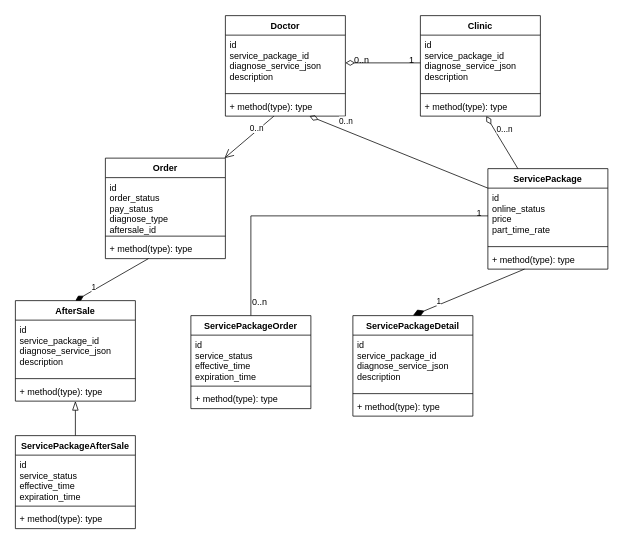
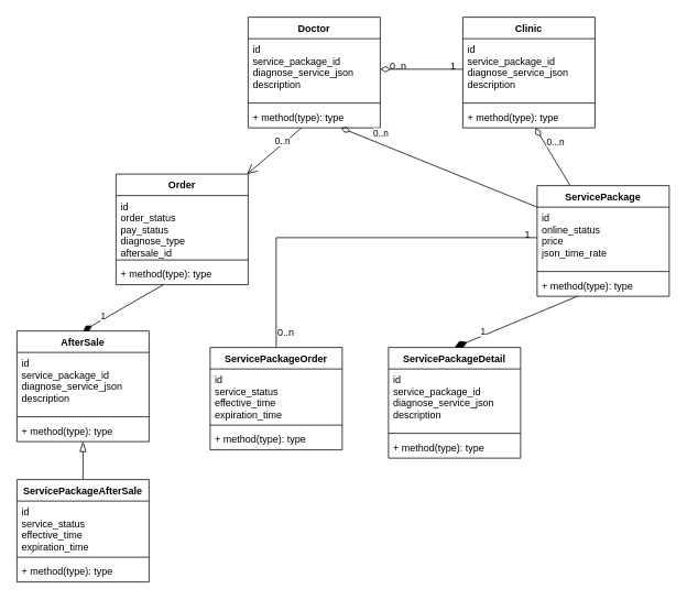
  <mxCell id="0" />
  <mxCell id="1" parent="0" />
  <mxCell id="2" value="" style="endArrow=none;shadow=0;strokeWidth=1;rounded=0;endFill=1;edgeStyle=orthogonalEdgeStyle;elbow=vertical;entryX=0;entryY=0.5;entryDx=0;entryDy=0;" edge="1" parent="1" source="33" target="7"><mxGeometry x="0.5" y="41" relative="1" as="geometry"><mxPoint x="370" y="470" as="sourcePoint" /><mxPoint x="590" y="170" as="targetPoint" /><mxPoint x="-40" y="32" as="offset" /></mxGeometry></mxCell>
  <mxCell id="3" value="0..n" style="resizable=0;align=left;verticalAlign=bottom;labelBackgroundColor=none;fontSize=12;" connectable="0" vertex="1" parent="2"><mxGeometry x="-1" relative="1" as="geometry"><mxPoint y="-10" as="offset" /></mxGeometry></mxCell>
  <mxCell id="4" value="1" style="resizable=0;align=right;verticalAlign=bottom;labelBackgroundColor=none;fontSize=12;" connectable="0" vertex="1" parent="2"><mxGeometry x="1" relative="1" as="geometry"><mxPoint x="-7" y="4" as="offset" /></mxGeometry></mxCell>
  <mxCell id="5" value="&amp;nbsp;" style="text;html=1;resizable=0;points=[];;align=center;verticalAlign=middle;labelBackgroundColor=none;rounded=0;shadow=0;strokeWidth=1;fontSize=12;" vertex="1" connectable="0" parent="2"><mxGeometry x="0.5" y="49" relative="1" as="geometry"><mxPoint x="-38" y="40" as="offset" /></mxGeometry></mxCell>
  <mxCell id="6" value="ServicePackage" style="swimlane;fontStyle=1;align=center;verticalAlign=top;childLayout=stackLayout;horizontal=1;startSize=26;horizontalStack=0;resizeParent=1;resizeParentMax=0;resizeLast=0;collapsible=1;marginBottom=0;" vertex="1" parent="1"><mxGeometry x="650" y="224" width="160" height="134" as="geometry" /></mxCell>
- <mxCell id="7" value="id&#10;online_status&#10;price&#10;part_time_rate" style="text;strokeColor=none;fillColor=none;align=left;verticalAlign=top;spacingLeft=4;spacingRight=4;overflow=hidden;rotatable=0;points=[[0,0.5],[1,0.5]];portConstraint=eastwest;" vertex="1" parent="6"><mxGeometry y="26" width="160" height="74" as="geometry" /></mxCell>
+ <mxCell id="7" value="id&#10;online_status&#10;price&#10;json_time_rate" style="text;strokeColor=none;fillColor=none;align=left;verticalAlign=top;spacingLeft=4;spacingRight=4;overflow=hidden;rotatable=0;points=[[0,0.5],[1,0.5]];portConstraint=eastwest;" vertex="1" parent="6"><mxGeometry y="26" width="160" height="74" as="geometry" /></mxCell>
  <mxCell id="8" value="" style="line;strokeWidth=1;fillColor=none;align=left;verticalAlign=middle;spacingTop=-1;spacingLeft=3;spacingRight=3;rotatable=0;labelPosition=right;points=[];portConstraint=eastwest;" vertex="1" parent="6"><mxGeometry y="100" width="160" height="8" as="geometry" /></mxCell>
  <mxCell id="9" value="+ method(type): type" style="text;strokeColor=none;fillColor=none;align=left;verticalAlign=top;spacingLeft=4;spacingRight=4;overflow=hidden;rotatable=0;points=[[0,0.5],[1,0.5]];portConstraint=eastwest;" vertex="1" parent="6"><mxGeometry y="108" width="160" height="26" as="geometry" /></mxCell>
  <mxCell id="10" value="1" style="endArrow=none;html=1;endSize=12;startArrow=diamondThin;startSize=14;startFill=1;align=left;verticalAlign=bottom;rounded=0;endFill=0;exitX=0.5;exitY=0;exitDx=0;exitDy=0;" edge="1" parent="1" source="11" target="9"><mxGeometry x="-0.609" y="-2" relative="1" as="geometry"><mxPoint x="500" y="470" as="sourcePoint" /><mxPoint x="450" y="660" as="targetPoint" /><mxPoint as="offset" /></mxGeometry></mxCell>
  <mxCell id="11" value="ServicePackageDetail" style="swimlane;fontStyle=1;align=center;verticalAlign=top;childLayout=stackLayout;horizontal=1;startSize=26;horizontalStack=0;resizeParent=1;resizeParentMax=0;resizeLast=0;collapsible=1;marginBottom=0;" vertex="1" parent="1"><mxGeometry x="470" y="420" width="160" height="134" as="geometry" /></mxCell>
  <mxCell id="12" value="id&#10;service_package_id&#10;diagnose_service_json&#10;description" style="text;strokeColor=none;fillColor=none;align=left;verticalAlign=top;spacingLeft=4;spacingRight=4;overflow=hidden;rotatable=0;points=[[0,0.5],[1,0.5]];portConstraint=eastwest;" vertex="1" parent="11"><mxGeometry y="26" width="160" height="74" as="geometry" /></mxCell>
  <mxCell id="13" value="" style="line;strokeWidth=1;fillColor=none;align=left;verticalAlign=middle;spacingTop=-1;spacingLeft=3;spacingRight=3;rotatable=0;labelPosition=right;points=[];portConstraint=eastwest;" vertex="1" parent="11"><mxGeometry y="100" width="160" height="8" as="geometry" /></mxCell>
  <mxCell id="14" value="+ method(type): type" style="text;strokeColor=none;fillColor=none;align=left;verticalAlign=top;spacingLeft=4;spacingRight=4;overflow=hidden;rotatable=0;points=[[0,0.5],[1,0.5]];portConstraint=eastwest;" vertex="1" parent="11"><mxGeometry y="108" width="160" height="26" as="geometry" /></mxCell>
  <mxCell id="15" value="Doctor" style="swimlane;fontStyle=1;align=center;verticalAlign=top;childLayout=stackLayout;horizontal=1;startSize=26;horizontalStack=0;resizeParent=1;resizeParentMax=0;resizeLast=0;collapsible=1;marginBottom=0;" vertex="1" parent="1"><mxGeometry x="300" y="20" width="160" height="134" as="geometry" /></mxCell>
  <mxCell id="16" value="id&#10;service_package_id&#10;diagnose_service_json&#10;description" style="text;strokeColor=none;fillColor=none;align=left;verticalAlign=top;spacingLeft=4;spacingRight=4;overflow=hidden;rotatable=0;points=[[0,0.5],[1,0.5]];portConstraint=eastwest;" vertex="1" parent="15"><mxGeometry y="26" width="160" height="74" as="geometry" /></mxCell>
  <mxCell id="17" value="" style="line;strokeWidth=1;fillColor=none;align=left;verticalAlign=middle;spacingTop=-1;spacingLeft=3;spacingRight=3;rotatable=0;labelPosition=right;points=[];portConstraint=eastwest;" vertex="1" parent="15"><mxGeometry y="100" width="160" height="8" as="geometry" /></mxCell>
  <mxCell id="18" value="+ method(type): type" style="text;strokeColor=none;fillColor=none;align=left;verticalAlign=top;spacingLeft=4;spacingRight=4;overflow=hidden;rotatable=0;points=[[0,0.5],[1,0.5]];portConstraint=eastwest;" vertex="1" parent="15"><mxGeometry y="108" width="160" height="26" as="geometry" /></mxCell>
  <mxCell id="19" value="0..n" style="endArrow=none;html=1;endSize=10;startArrow=diamondThin;startSize=10;startFill=0;align=left;verticalAlign=bottom;rounded=0;endFill=0;" edge="1" parent="1" source="18"><mxGeometry x="-0.68" y="-1" relative="1" as="geometry"><mxPoint x="610" y="430" as="sourcePoint" /><mxPoint x="650" y="250" as="targetPoint" /><mxPoint as="offset" /></mxGeometry></mxCell>
  <mxCell id="20" value="Clinic" style="swimlane;fontStyle=1;align=center;verticalAlign=top;childLayout=stackLayout;horizontal=1;startSize=26;horizontalStack=0;resizeParent=1;resizeParentMax=0;resizeLast=0;collapsible=1;marginBottom=0;" vertex="1" parent="1"><mxGeometry x="560" y="20" width="160" height="134" as="geometry" /></mxCell>
  <mxCell id="21" value="id&#10;service_package_id&#10;diagnose_service_json&#10;description" style="text;strokeColor=none;fillColor=none;align=left;verticalAlign=top;spacingLeft=4;spacingRight=4;overflow=hidden;rotatable=0;points=[[0,0.5],[1,0.5]];portConstraint=eastwest;" vertex="1" parent="20"><mxGeometry y="26" width="160" height="74" as="geometry" /></mxCell>
  <mxCell id="22" value="" style="line;strokeWidth=1;fillColor=none;align=left;verticalAlign=middle;spacingTop=-1;spacingLeft=3;spacingRight=3;rotatable=0;labelPosition=right;points=[];portConstraint=eastwest;" vertex="1" parent="20"><mxGeometry y="100" width="160" height="8" as="geometry" /></mxCell>
  <mxCell id="23" value="+ method(type): type" style="text;strokeColor=none;fillColor=none;align=left;verticalAlign=top;spacingLeft=4;spacingRight=4;overflow=hidden;rotatable=0;points=[[0,0.5],[1,0.5]];portConstraint=eastwest;" vertex="1" parent="20"><mxGeometry y="108" width="160" height="26" as="geometry" /></mxCell>
  <mxCell id="24" value="0...n" style="endArrow=none;html=1;endSize=10;startArrow=diamondThin;startSize=10;startFill=0;align=left;verticalAlign=bottom;rounded=0;endFill=0;entryX=0.25;entryY=0;entryDx=0;entryDy=0;" edge="1" parent="1" source="23" target="6"><mxGeometry x="-0.301" y="-3" relative="1" as="geometry"><mxPoint x="790" y="430" as="sourcePoint" /><mxPoint x="748.667" y="368" as="targetPoint" /><mxPoint as="offset" /></mxGeometry></mxCell>
  <mxCell id="25" value="" style="endArrow=none;shadow=0;strokeWidth=1;rounded=0;endFill=0;edgeStyle=elbowEdgeStyle;elbow=vertical;exitX=1;exitY=0.5;exitDx=0;exitDy=0;entryX=0;entryY=0.5;entryDx=0;entryDy=0;startArrow=diamondThin;startFill=0;endSize=10;startSize=10;" edge="1" parent="1" source="16" target="21"><mxGeometry x="0.5" y="41" relative="1" as="geometry"><mxPoint x="480" y="280" as="sourcePoint" /><mxPoint x="600" y="180" as="targetPoint" /><mxPoint x="-40" y="32" as="offset" /></mxGeometry></mxCell>
  <mxCell id="26" value="0..n" style="resizable=0;align=left;verticalAlign=bottom;labelBackgroundColor=none;fontSize=12;" connectable="0" vertex="1" parent="25"><mxGeometry x="-1" relative="1" as="geometry"><mxPoint x="10" y="4" as="offset" /></mxGeometry></mxCell>
  <mxCell id="27" value="1" style="resizable=0;align=right;verticalAlign=bottom;labelBackgroundColor=none;fontSize=12;" connectable="0" vertex="1" parent="25"><mxGeometry x="1" relative="1" as="geometry"><mxPoint x="-7" y="4" as="offset" /></mxGeometry></mxCell>
  <mxCell id="28" value="&amp;nbsp;" style="text;html=1;resizable=0;points=[];;align=center;verticalAlign=middle;labelBackgroundColor=none;rounded=0;shadow=0;strokeWidth=1;fontSize=12;" vertex="1" connectable="0" parent="25"><mxGeometry x="0.5" y="49" relative="1" as="geometry"><mxPoint x="-38" y="40" as="offset" /></mxGeometry></mxCell>
  <mxCell id="29" value="Order" style="swimlane;fontStyle=1;align=center;verticalAlign=top;childLayout=stackLayout;horizontal=1;startSize=26;horizontalStack=0;resizeParent=1;resizeParentMax=0;resizeLast=0;collapsible=1;marginBottom=0;" vertex="1" parent="1"><mxGeometry x="140" y="210" width="160" height="134" as="geometry" /></mxCell>
  <mxCell id="30" value="id&#10;order_status&#10;pay_status&#10;diagnose_type&#10;aftersale_id" style="text;strokeColor=none;fillColor=none;align=left;verticalAlign=top;spacingLeft=4;spacingRight=4;overflow=hidden;rotatable=0;points=[[0,0.5],[1,0.5]];portConstraint=eastwest;" vertex="1" parent="29"><mxGeometry y="26" width="160" height="74" as="geometry" /></mxCell>
  <mxCell id="31" value="" style="line;strokeWidth=1;fillColor=none;align=left;verticalAlign=middle;spacingTop=-1;spacingLeft=3;spacingRight=3;rotatable=0;labelPosition=right;points=[];portConstraint=eastwest;" vertex="1" parent="29"><mxGeometry y="100" width="160" height="8" as="geometry" /></mxCell>
  <mxCell id="32" value="+ method(type): type" style="text;strokeColor=none;fillColor=none;align=left;verticalAlign=top;spacingLeft=4;spacingRight=4;overflow=hidden;rotatable=0;points=[[0,0.5],[1,0.5]];portConstraint=eastwest;" vertex="1" parent="29"><mxGeometry y="108" width="160" height="26" as="geometry" /></mxCell>
  <mxCell id="33" value="ServicePackageOrder" style="swimlane;fontStyle=1;align=center;verticalAlign=top;childLayout=stackLayout;horizontal=1;startSize=26;horizontalStack=0;resizeParent=1;resizeParentMax=0;resizeLast=0;collapsible=1;marginBottom=0;" vertex="1" parent="1"><mxGeometry x="254" y="420" width="160" height="124" as="geometry" /></mxCell>
  <mxCell id="34" value="id&#10;service_status&#10;effective_time&#10;expiration_time" style="text;strokeColor=none;fillColor=none;align=left;verticalAlign=top;spacingLeft=4;spacingRight=4;overflow=hidden;rotatable=0;points=[[0,0.5],[1,0.5]];portConstraint=eastwest;" vertex="1" parent="33"><mxGeometry y="26" width="160" height="64" as="geometry" /></mxCell>
  <mxCell id="35" value="" style="line;strokeWidth=1;fillColor=none;align=left;verticalAlign=middle;spacingTop=-1;spacingLeft=3;spacingRight=3;rotatable=0;labelPosition=right;points=[];portConstraint=eastwest;" vertex="1" parent="33"><mxGeometry y="90" width="160" height="8" as="geometry" /></mxCell>
  <mxCell id="36" value="+ method(type): type" style="text;strokeColor=none;fillColor=none;align=left;verticalAlign=top;spacingLeft=4;spacingRight=4;overflow=hidden;rotatable=0;points=[[0,0.5],[1,0.5]];portConstraint=eastwest;" vertex="1" parent="33"><mxGeometry y="98" width="160" height="26" as="geometry" /></mxCell>
  <mxCell id="37" value="0..n" style="endArrow=open;html=1;endSize=10;startArrow=none;startSize=10;startFill=0;align=left;verticalAlign=bottom;rounded=0;endFill=0;" edge="1" parent="1" source="18" target="29"><mxGeometry x="-0.025" y="-3" relative="1" as="geometry"><mxPoint x="422.202" y="164" as="sourcePoint" /><mxPoint x="660" y="260" as="targetPoint" /><mxPoint as="offset" /></mxGeometry></mxCell>
  <mxCell id="38" value="AfterSale" style="swimlane;fontStyle=1;align=center;verticalAlign=top;childLayout=stackLayout;horizontal=1;startSize=26;horizontalStack=0;resizeParent=1;resizeParentMax=0;resizeLast=0;collapsible=1;marginBottom=0;" vertex="1" parent="1"><mxGeometry x="20" y="400" width="160" height="134" as="geometry" /></mxCell>
  <mxCell id="39" value="id&#10;service_package_id&#10;diagnose_service_json&#10;description" style="text;strokeColor=none;fillColor=none;align=left;verticalAlign=top;spacingLeft=4;spacingRight=4;overflow=hidden;rotatable=0;points=[[0,0.5],[1,0.5]];portConstraint=eastwest;" vertex="1" parent="38"><mxGeometry y="26" width="160" height="74" as="geometry" /></mxCell>
  <mxCell id="40" value="" style="line;strokeWidth=1;fillColor=none;align=left;verticalAlign=middle;spacingTop=-1;spacingLeft=3;spacingRight=3;rotatable=0;labelPosition=right;points=[];portConstraint=eastwest;" vertex="1" parent="38"><mxGeometry y="100" width="160" height="8" as="geometry" /></mxCell>
  <mxCell id="41" value="+ method(type): type" style="text;strokeColor=none;fillColor=none;align=left;verticalAlign=top;spacingLeft=4;spacingRight=4;overflow=hidden;rotatable=0;points=[[0,0.5],[1,0.5]];portConstraint=eastwest;" vertex="1" parent="38"><mxGeometry y="108" width="160" height="26" as="geometry" /></mxCell>
  <mxCell id="42" value="1" style="endArrow=none;html=1;endSize=10;startArrow=diamondThin;startSize=10;startFill=1;align=left;verticalAlign=bottom;rounded=0;endFill=0;exitX=0.5;exitY=0;exitDx=0;exitDy=0;" edge="1" parent="1" source="38" target="32"><mxGeometry x="-0.609" y="-2" relative="1" as="geometry"><mxPoint x="560" y="430" as="sourcePoint" /><mxPoint x="708.8" y="368" as="targetPoint" /><mxPoint as="offset" /></mxGeometry></mxCell>
  <mxCell id="43" value="" style="edgeStyle=none;rounded=0;orthogonalLoop=1;jettySize=auto;html=1;startArrow=none;startFill=0;endArrow=blockThin;endFill=0;startSize=10;endSize=10;" edge="1" parent="1" source="44" target="41"><mxGeometry relative="1" as="geometry" /></mxCell>
  <mxCell id="44" value="ServicePackageAfterSale" style="swimlane;fontStyle=1;align=center;verticalAlign=top;childLayout=stackLayout;horizontal=1;startSize=26;horizontalStack=0;resizeParent=1;resizeParentMax=0;resizeLast=0;collapsible=1;marginBottom=0;" vertex="1" parent="1"><mxGeometry x="20" y="580" width="160" height="124" as="geometry" /></mxCell>
  <mxCell id="45" value="id&#10;service_status&#10;effective_time&#10;expiration_time" style="text;strokeColor=none;fillColor=none;align=left;verticalAlign=top;spacingLeft=4;spacingRight=4;overflow=hidden;rotatable=0;points=[[0,0.5],[1,0.5]];portConstraint=eastwest;" vertex="1" parent="44"><mxGeometry y="26" width="160" height="64" as="geometry" /></mxCell>
  <mxCell id="46" value="" style="line;strokeWidth=1;fillColor=none;align=left;verticalAlign=middle;spacingTop=-1;spacingLeft=3;spacingRight=3;rotatable=0;labelPosition=right;points=[];portConstraint=eastwest;" vertex="1" parent="44"><mxGeometry y="90" width="160" height="8" as="geometry" /></mxCell>
  <mxCell id="47" value="+ method(type): type" style="text;strokeColor=none;fillColor=none;align=left;verticalAlign=top;spacingLeft=4;spacingRight=4;overflow=hidden;rotatable=0;points=[[0,0.5],[1,0.5]];portConstraint=eastwest;" vertex="1" parent="44"><mxGeometry y="98" width="160" height="26" as="geometry" /></mxCell>
